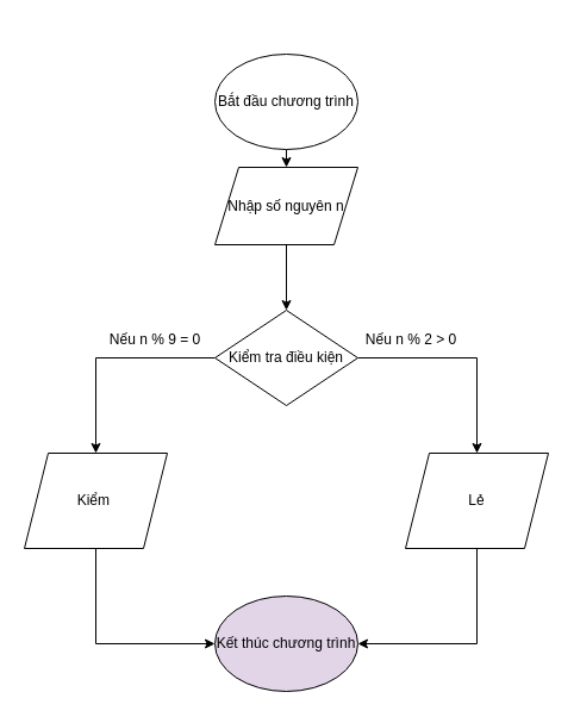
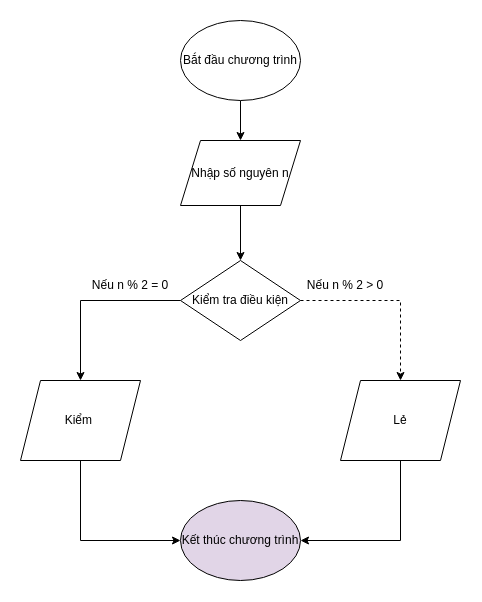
  <mxCell id="0" />
  <mxCell id="1" parent="0" />
  <mxCell id="2" style="edgeStyle=orthogonalEdgeStyle;rounded=0;orthogonalLoop=1;jettySize=auto;html=1;exitX=0.5;exitY=1;exitDx=0;exitDy=0;entryX=0.5;entryY=0;entryDx=0;entryDy=0;" edge="1" parent="1" source="3" target="5"><mxGeometry relative="1" as="geometry" /></mxCell>
- <mxCell id="3" value="Bắt đầu chương trình" style="ellipse;whiteSpace=wrap;html=1;" vertex="1" parent="1"><mxGeometry x="180" y="45" width="120" height="80" as="geometry" /></mxCell>
+ <mxCell id="3" value="Bắt đầu chương trình" style="ellipse;whiteSpace=wrap;html=1;" vertex="1" parent="1"><mxGeometry x="180" y="20" width="120" height="80" as="geometry" /></mxCell>
  <mxCell id="4" style="edgeStyle=orthogonalEdgeStyle;rounded=0;orthogonalLoop=1;jettySize=auto;html=1;exitX=0.5;exitY=1;exitDx=0;exitDy=0;entryX=0.5;entryY=0;entryDx=0;entryDy=0;" edge="1" parent="1" source="5" target="8"><mxGeometry relative="1" as="geometry" /></mxCell>
  <mxCell id="5" value="Nhập số nguyên n" style="shape=parallelogram;perimeter=parallelogramPerimeter;whiteSpace=wrap;html=1;fixedSize=1;" vertex="1" parent="1"><mxGeometry x="180" y="140" width="120" height="65" as="geometry" /></mxCell>
  <mxCell id="6" style="edgeStyle=orthogonalEdgeStyle;rounded=0;orthogonalLoop=1;jettySize=auto;html=1;exitX=0;exitY=0.5;exitDx=0;exitDy=0;" edge="1" parent="1" source="8" target="10"><mxGeometry relative="1" as="geometry" /></mxCell>
- <mxCell id="7" style="edgeStyle=orthogonalEdgeStyle;rounded=0;orthogonalLoop=1;jettySize=auto;html=1;exitX=1;exitY=0.5;exitDx=0;exitDy=0;" edge="1" parent="1" source="8" target="12"><mxGeometry relative="1" as="geometry" /></mxCell>
+ <mxCell id="7" style="edgeStyle=orthogonalEdgeStyle;rounded=0;orthogonalLoop=1;jettySize=auto;html=1;exitX=1;exitY=0.5;exitDx=0;exitDy=0;dashed=1;" edge="1" parent="1" source="8" target="12"><mxGeometry relative="1" as="geometry" /></mxCell>
  <mxCell id="8" value="Kiểm tra điều kiện" style="rhombus;whiteSpace=wrap;html=1;" vertex="1" parent="1"><mxGeometry x="180" y="260" width="120" height="80" as="geometry" /></mxCell>
  <mxCell id="9" style="edgeStyle=orthogonalEdgeStyle;rounded=0;orthogonalLoop=1;jettySize=auto;html=1;exitX=0.5;exitY=1;exitDx=0;exitDy=0;entryX=0;entryY=0.5;entryDx=0;entryDy=0;" edge="1" parent="1" source="10" target="15"><mxGeometry relative="1" as="geometry" /></mxCell>
  <mxCell id="10" value="Kiểm&amp;nbsp;" style="shape=parallelogram;perimeter=parallelogramPerimeter;whiteSpace=wrap;html=1;fixedSize=1;" vertex="1" parent="1"><mxGeometry x="20" y="380" width="120" height="80" as="geometry" /></mxCell>
  <mxCell id="11" style="edgeStyle=orthogonalEdgeStyle;rounded=0;orthogonalLoop=1;jettySize=auto;html=1;exitX=0.5;exitY=1;exitDx=0;exitDy=0;entryX=1;entryY=0.5;entryDx=0;entryDy=0;" edge="1" parent="1" source="12" target="15"><mxGeometry relative="1" as="geometry" /></mxCell>
  <mxCell id="12" value="Lẻ" style="shape=parallelogram;perimeter=parallelogramPerimeter;whiteSpace=wrap;html=1;fixedSize=1;" vertex="1" parent="1"><mxGeometry x="340" y="380" width="120" height="80" as="geometry" /></mxCell>
- <mxCell id="13" value="Nếu n % 9 = 0" style="text;html=1;align=center;verticalAlign=middle;whiteSpace=wrap;rounded=0;" vertex="1" parent="1"><mxGeometry x="90" y="270" width="80" height="30" as="geometry" /></mxCell>
+ <mxCell id="13" value="Nếu n % 2 = 0" style="text;html=1;align=center;verticalAlign=middle;whiteSpace=wrap;rounded=0;" vertex="1" parent="1"><mxGeometry x="90" y="270" width="80" height="30" as="geometry" /></mxCell>
  <mxCell id="14" value="Nếu n % 2 &amp;gt; 0" style="text;html=1;align=center;verticalAlign=middle;whiteSpace=wrap;rounded=0;" vertex="1" parent="1"><mxGeometry x="300" y="270" width="90" height="30" as="geometry" /></mxCell>
  <mxCell id="15" value="Kết thúc chương trình" style="ellipse;whiteSpace=wrap;html=1;fillColor=#e1d5e7;" vertex="1" parent="1"><mxGeometry x="180" y="500" width="120" height="80" as="geometry" /></mxCell>
